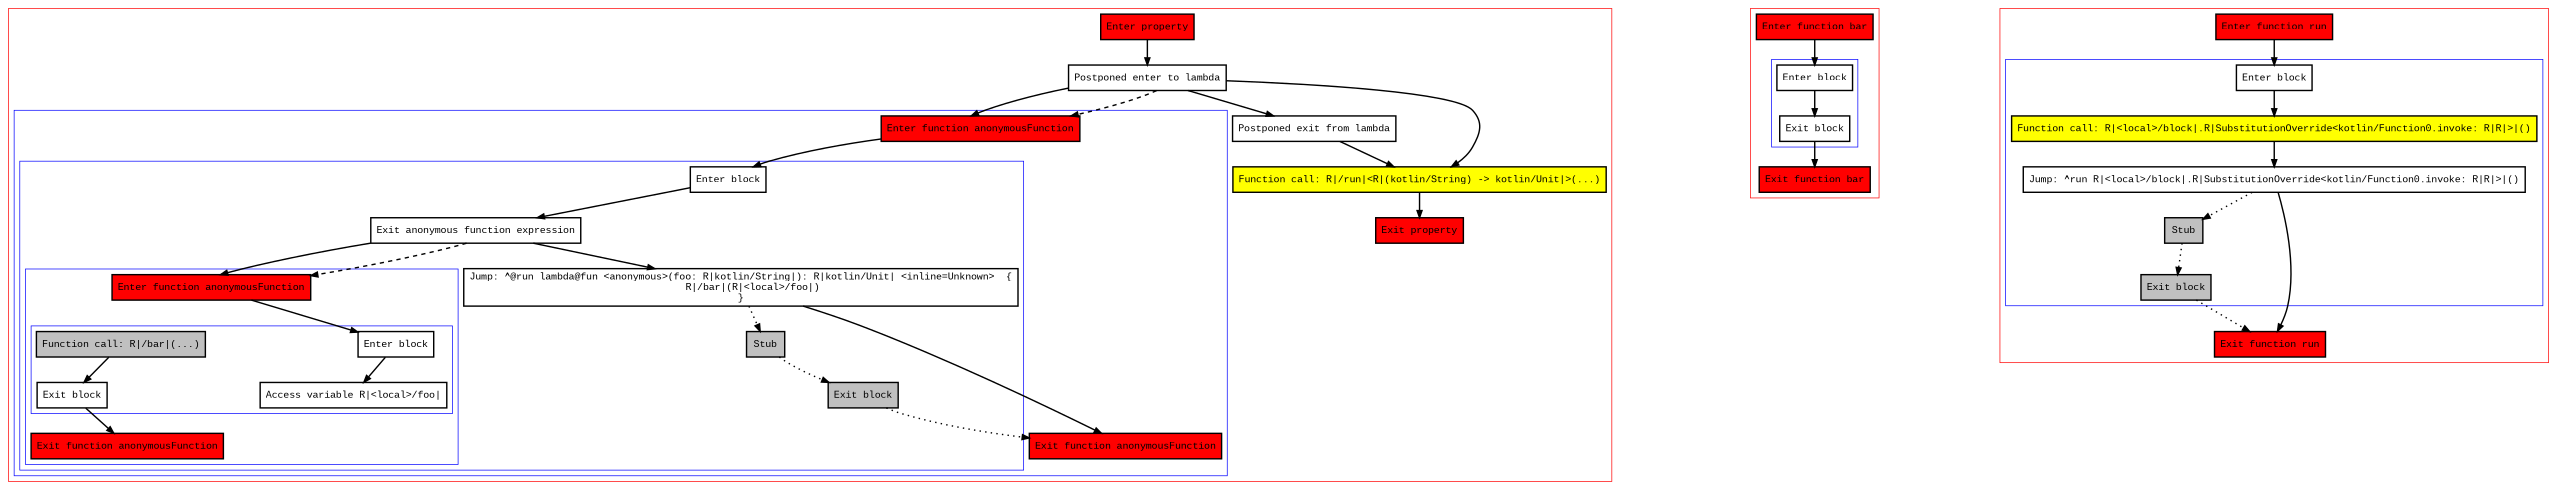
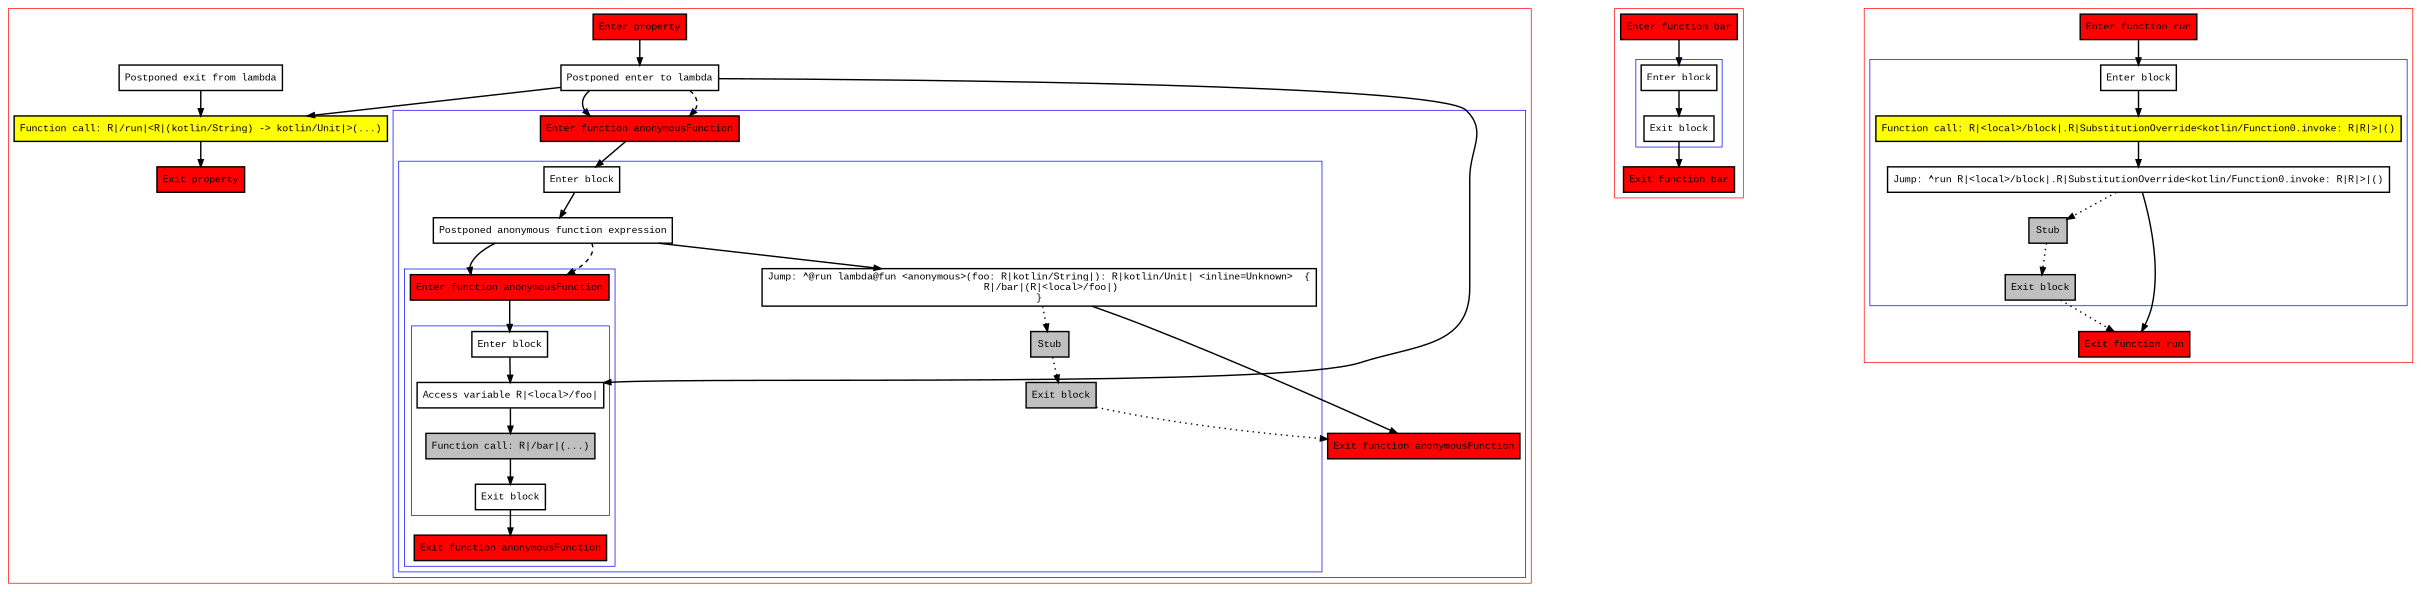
  digraph {
    fontname="Liberation Mono"
    nodesep=3
    node [fontname="Liberation Mono" penwidth=2 shape=box style=filled]
    edge [fontname="Liberation Mono" penwidth=2]
    n1 [label="Enter block" style=""]
    n2 [label="Access variable R|<local>/foo|" style=""]
    n3 [fillcolor=gray label="Function call: R|/bar|(...)"]
    n4 [label="Exit block" style=""]
    n5 [fillcolor=red label="Enter function anonymousFunction"]
    n6 [fillcolor=red label="Exit function anonymousFunction"]
    n7 [label="Enter block" style=""]
-   n8 [label="Exit anonymous function expression" style=""]
+   n8 [label="Postponed anonymous function expression" style=""]
    n9 [label="Jump: ^@run lambda@fun <anonymous>(foo: R|kotlin/String|): R|kotlin/Unit| <inline=Unknown>  {\n    R|/bar|(R|<local>/foo|)\n}\n" style=""]
    n10 [fillcolor=gray label=Stub]
    n11 [fillcolor=gray label="Exit block"]
    n12 [fillcolor=red label="Enter function anonymousFunction"]
    n13 [fillcolor=red label="Exit function anonymousFunction"]
    n14 [fillcolor=red label="Enter property"]
    n15 [label="Postponed enter to lambda" style=""]
    n16 [label="Postponed exit from lambda" style=""]
    n17 [fillcolor=yellow label="Function call: R|/run|<R|(kotlin/String) -> kotlin/Unit|>(...)"]
    n18 [fillcolor=red label="Exit property"]
    n19 [label="Enter block" style=""]
    n20 [label="Exit block" style=""]
    n21 [fillcolor=red label="Enter function bar"]
    n22 [fillcolor=red label="Exit function bar"]
    n23 [label="Enter block" style=""]
    n24 [fillcolor=yellow label="Function call: R|<local>/block|.R|SubstitutionOverride<kotlin/Function0.invoke: R|R|>|()"]
    n25 [label="Jump: ^run R|<local>/block|.R|SubstitutionOverride<kotlin/Function0.invoke: R|R|>|()" style=""]
    n26 [fillcolor=gray label=Stub]
    n27 [fillcolor=gray label="Exit block"]
    n28 [fillcolor=red label="Enter function run"]
    n29 [fillcolor=red label="Exit function run"]
    subgraph cluster_1 {
      color=red
      n14
      n15
      n16
      n17
      n18
      subgraph cluster_2 {
        color=blue
        n12
        n13
        subgraph cluster_3 {
          color=blue
          n7
          n8
          n9
          n10
          n11
          subgraph cluster_4 {
            color=blue
            n5
            n6
            subgraph cluster_5 {
              color=blue
              n1
              n2
              n3
              n4
            }
          }
        }
      }
    }
    subgraph cluster_6 {
      color=red
      n21
      n22
      subgraph cluster_7 {
        color=blue
        n19
        n20
      }
    }
    subgraph cluster_8 {
      color=red
      n28
      n29
      subgraph cluster_9 {
        color=blue
        n23
        n24
        n25
        n26
        n27
      }
    }
    n1 -> n2
+   n2 -> n3
    n3 -> n4
    n4 -> n6
    n5 -> n1
    n7 -> n8
    n8 -> n5
    n8 -> n5 [style=dashed]
    n8 -> n9
    n9 -> n10 [style=dotted]
    n9 -> n13
    n10 -> n11 [style=dotted]
    n11 -> n13 [style=dotted]
    n12 -> n7
    n14 -> n15
    n15 -> n12
    n15 -> n12 [style=dashed]
-   n15 -> n16
+   n15 -> n2
    n15 -> n17
    n16 -> n17
    n17 -> n18
    n19 -> n20
    n20 -> n22
    n21 -> n19
    n23 -> n24
    n24 -> n25
    n25 -> n26 [style=dotted]
    n25 -> n29
    n26 -> n27 [style=dotted]
    n27 -> n29 [style=dotted]
    n28 -> n23
  }
